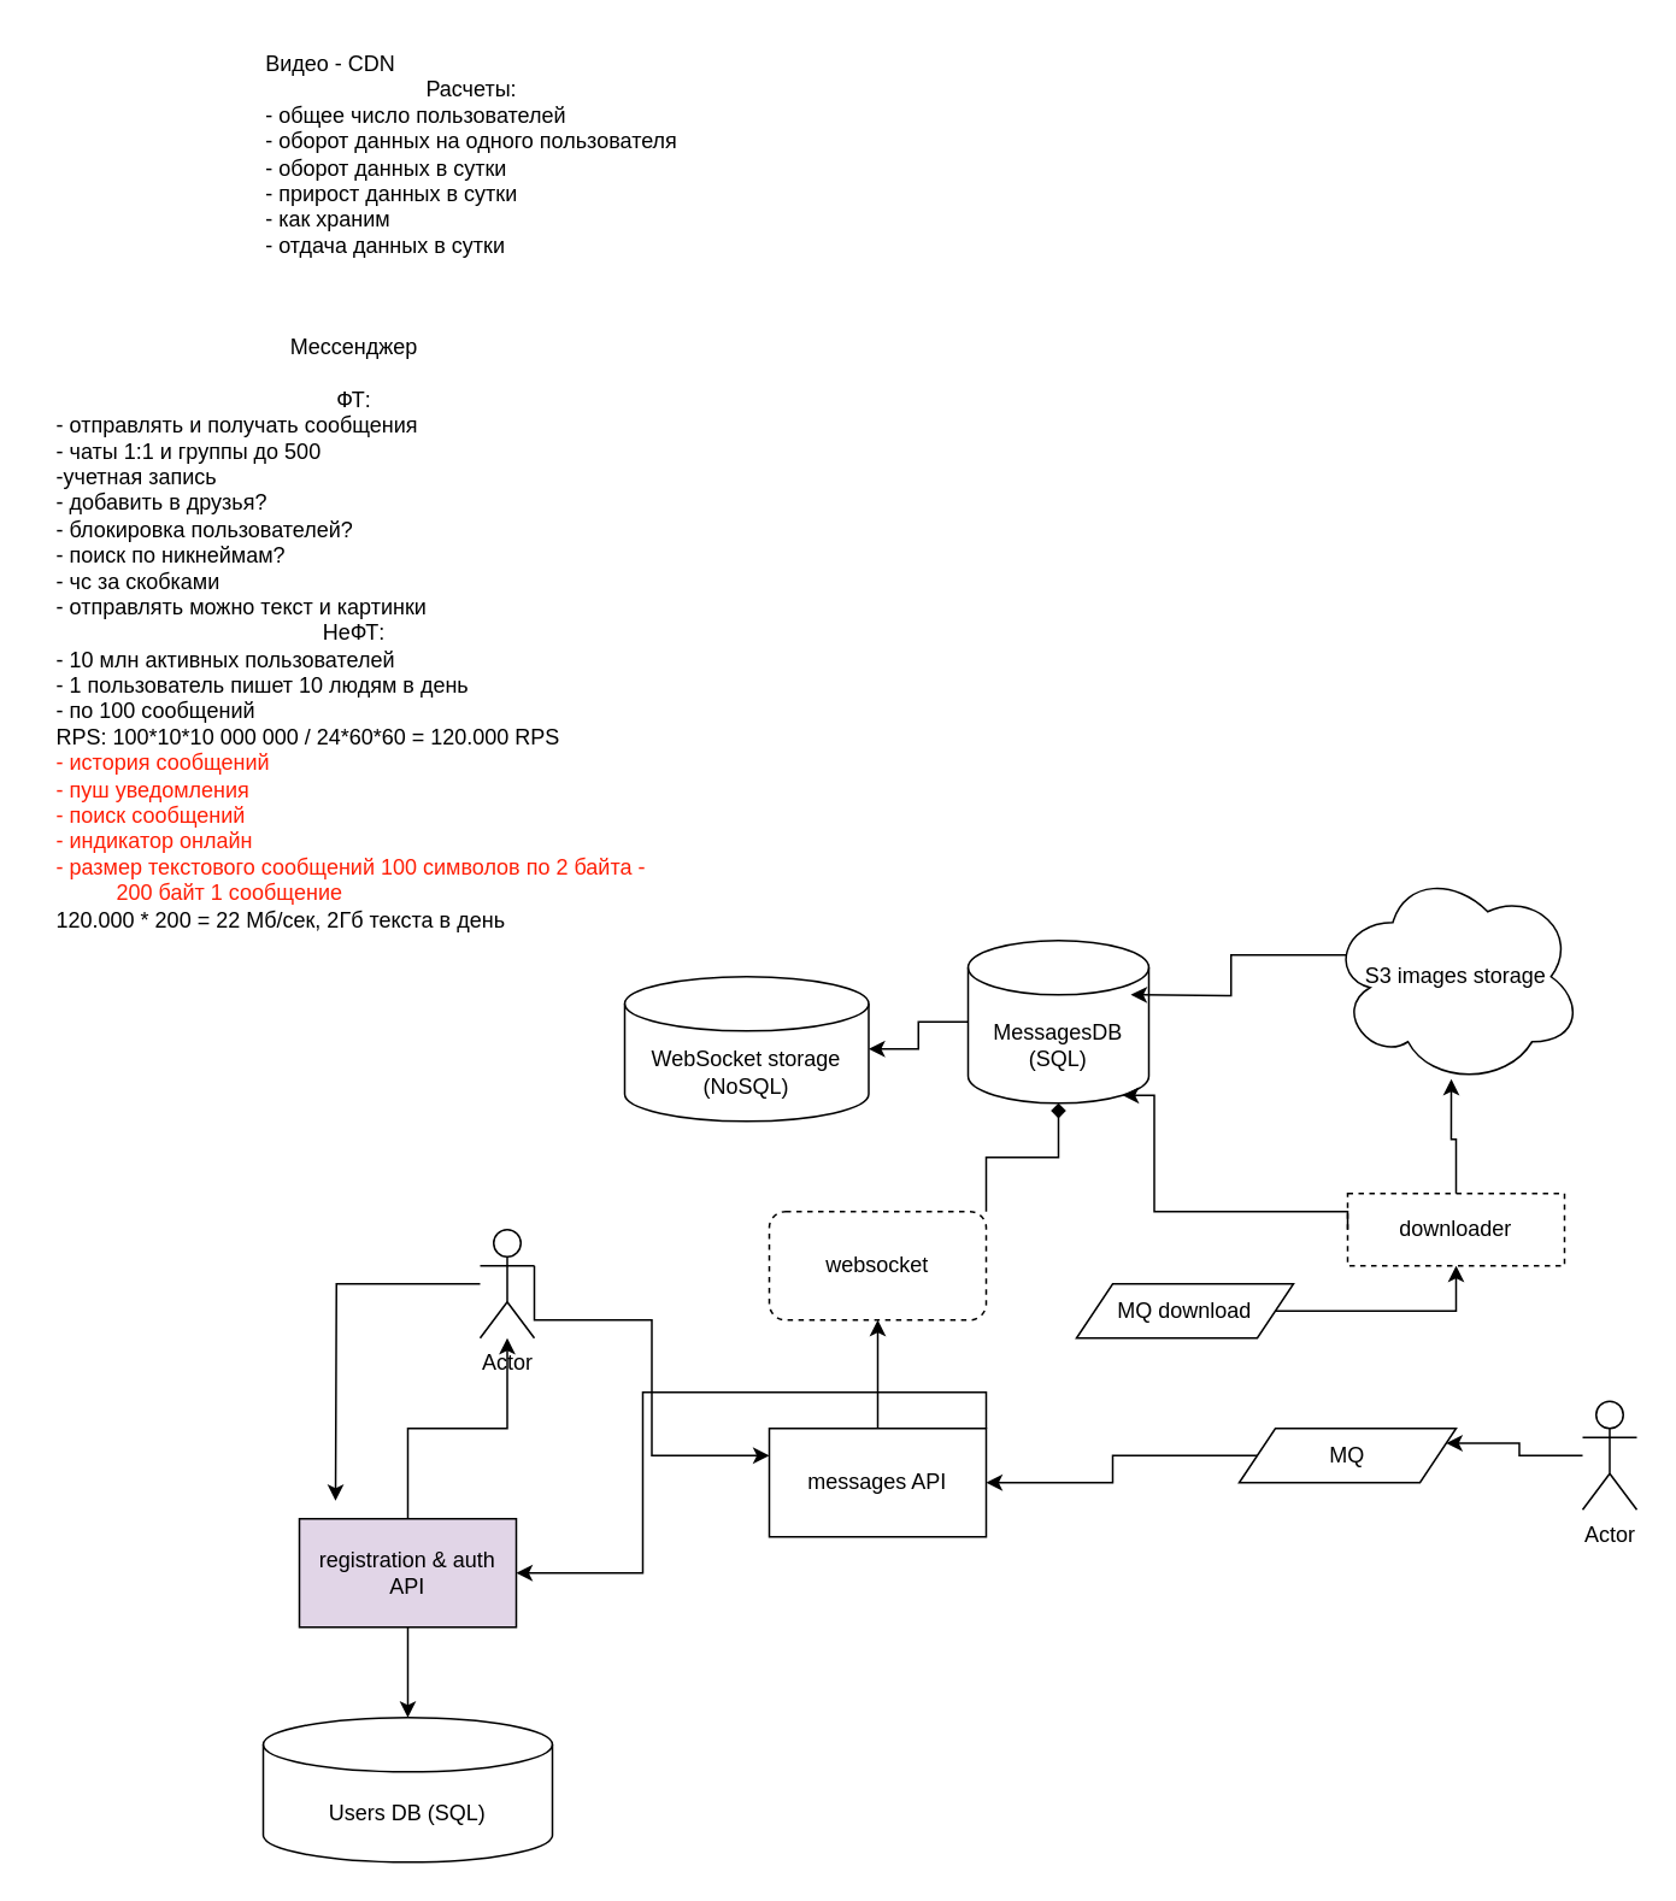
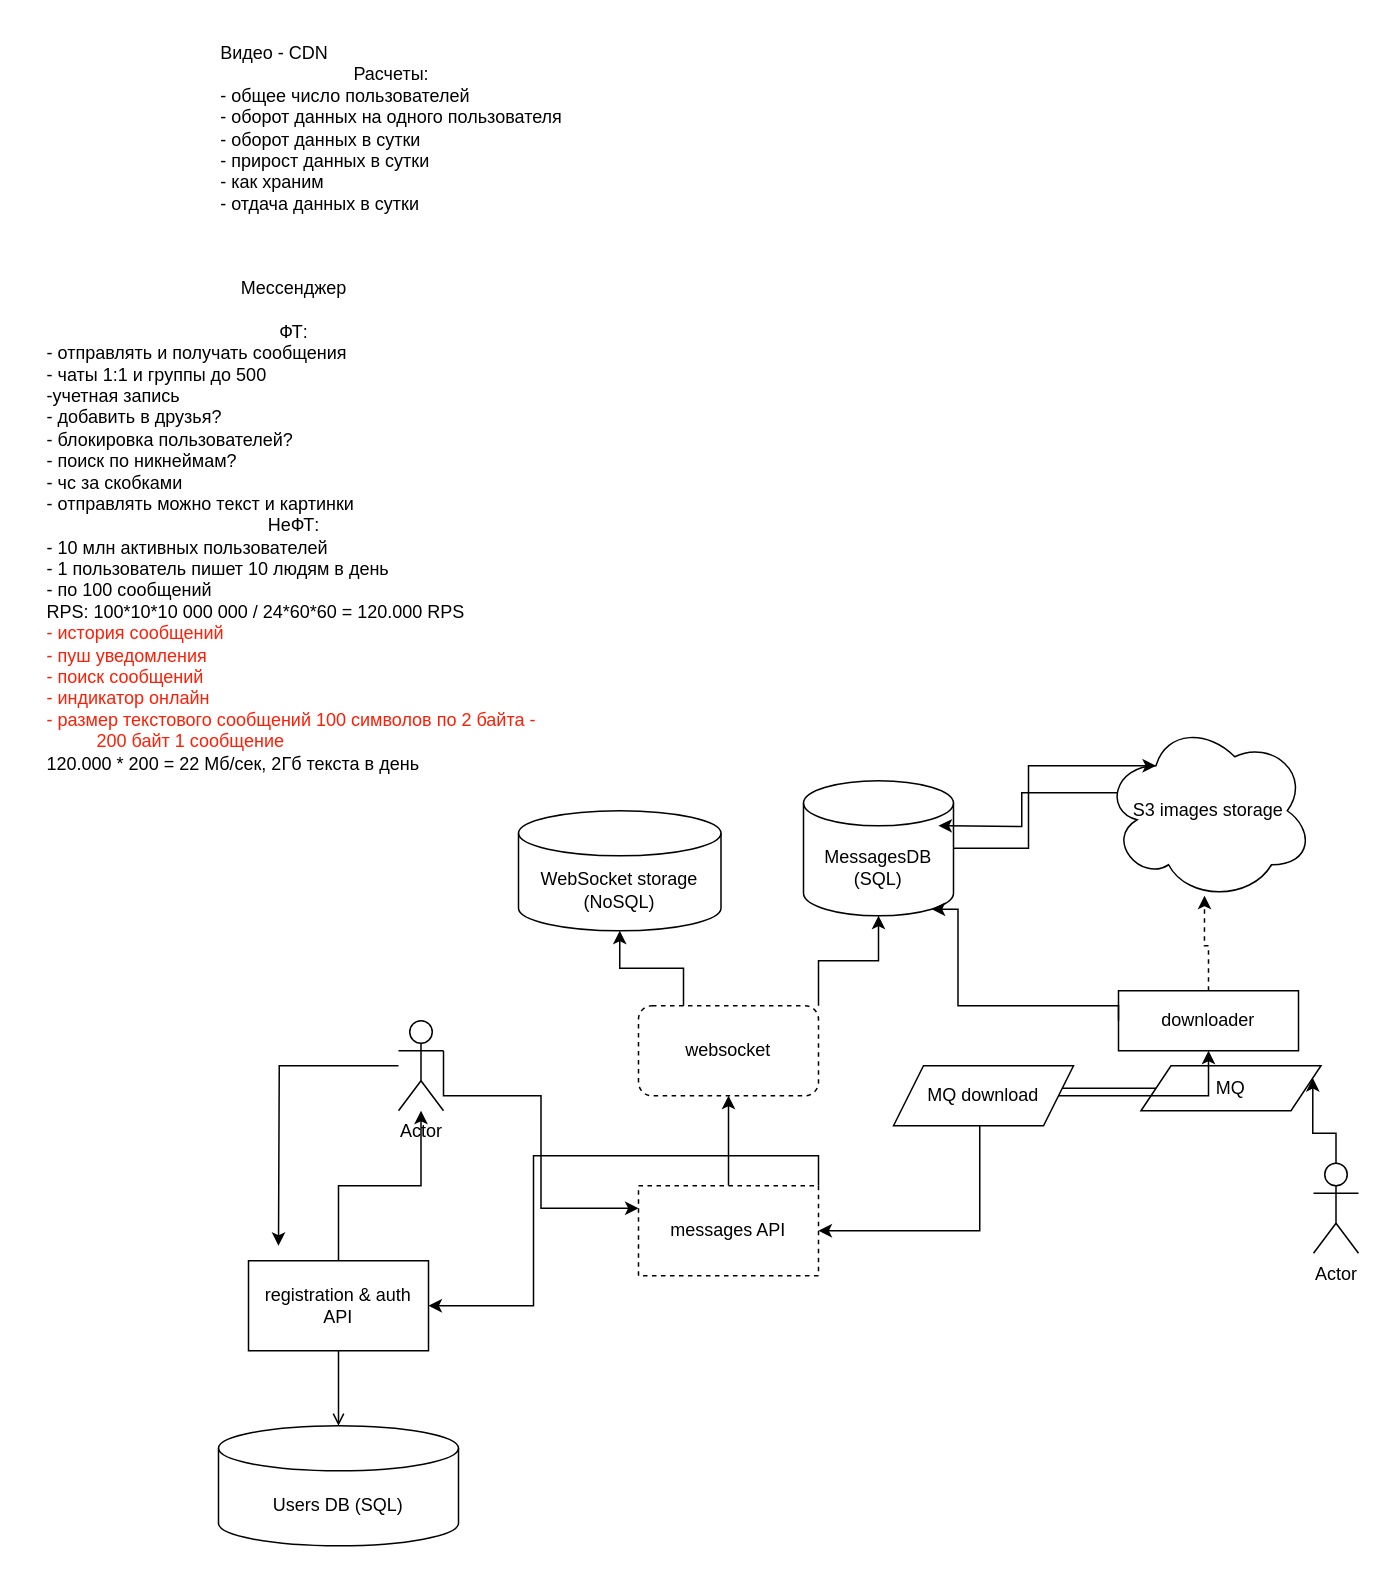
  <mxCell id="0" />
  <mxCell id="1" parent="0" />
  <mxCell id="2" value="&lt;div style=&quot;text-align: left;&quot;&gt;&lt;span style=&quot;background-color: initial;&quot;&gt;Видео - CDN&lt;/span&gt;&lt;/div&gt;&lt;div&gt;Расчеты:&lt;/div&gt;&lt;div style=&quot;text-align: left;&quot;&gt;- общее число пользователей&lt;/div&gt;&lt;div style=&quot;text-align: left;&quot;&gt;- оборот данных на одного пользователя&lt;/div&gt;&lt;div style=&quot;text-align: left;&quot;&gt;- оборот данных в сутки&lt;/div&gt;&lt;div style=&quot;text-align: left;&quot;&gt;- прирост данных в сутки&lt;/div&gt;&lt;div style=&quot;text-align: left;&quot;&gt;- как храним&lt;/div&gt;&lt;div style=&quot;text-align: left;&quot;&gt;- отдача данных в сутки&lt;/div&gt;" style="text;html=1;align=center;verticalAlign=middle;resizable=0;points=[];autosize=1;strokeColor=none;fillColor=none;" vertex="1" parent="1"><mxGeometry x="135" y="20" width="250" height="130" as="geometry" /></mxCell>
  <mxCell id="3" value="Мессенджер&lt;div&gt;&lt;br&gt;&lt;div&gt;ФТ:&lt;/div&gt;&lt;div style=&quot;text-align: left;&quot;&gt;- отправлять и получать сообщения&lt;/div&gt;&lt;div style=&quot;text-align: left;&quot;&gt;- чаты 1:1 и группы до 500&lt;/div&gt;&lt;div style=&quot;text-align: left;&quot;&gt;-учетная запись&lt;/div&gt;&lt;div style=&quot;text-align: left;&quot;&gt;- добавить в друзья?&lt;/div&gt;&lt;div style=&quot;text-align: left;&quot;&gt;- блокировка пользователей?&lt;/div&gt;&lt;div style=&quot;text-align: left;&quot;&gt;- поиск по никнеймам?&lt;/div&gt;&lt;div style=&quot;text-align: left;&quot;&gt;- чс за скобками&lt;/div&gt;&lt;div style=&quot;text-align: left;&quot;&gt;- отправлять можно текст и картинки&lt;/div&gt;&lt;div&gt;НеФТ:&lt;/div&gt;&lt;/div&gt;&lt;div style=&quot;text-align: left;&quot;&gt;- 10 млн активных пользователей&lt;/div&gt;&lt;div style=&quot;text-align: left;&quot;&gt;- 1 пользователь пишет 10 людям в день&lt;/div&gt;&lt;div style=&quot;text-align: left;&quot;&gt;- по 100 сообщений&lt;/div&gt;&lt;div style=&quot;text-align: left;&quot;&gt;RPS: 100*10*10 000 000 / 24*60*60 = 120.000 RPS&lt;/div&gt;&lt;div style=&quot;text-align: left;&quot;&gt;&lt;font color=&quot;#ff1e05&quot;&gt;- история сообщений&lt;/font&gt;&lt;/div&gt;&lt;div style=&quot;text-align: left;&quot;&gt;&lt;font color=&quot;#ff1e05&quot;&gt;- пуш уведомления&lt;/font&gt;&lt;/div&gt;&lt;div style=&quot;text-align: left;&quot;&gt;&lt;font color=&quot;#ff1e05&quot;&gt;- поиск сообщений&lt;/font&gt;&lt;/div&gt;&lt;div style=&quot;text-align: left;&quot;&gt;&lt;font color=&quot;#ff1e05&quot;&gt;- индикатор онлайн&lt;/font&gt;&lt;/div&gt;&lt;div style=&quot;text-align: left;&quot;&gt;&lt;font color=&quot;#ff1e05&quot;&gt;- размер текстового сообщений 100 символов по 2 байта -&amp;nbsp;&lt;/font&gt;&lt;/div&gt;&lt;div style=&quot;text-align: left;&quot;&gt;&lt;font color=&quot;#ff1e05&quot;&gt;&amp;nbsp; &amp;nbsp; &amp;nbsp; &amp;nbsp; &amp;nbsp; 200 байт 1 сообщение&lt;/font&gt;&lt;/div&gt;&lt;div style=&quot;text-align: left;&quot;&gt;120.000 * 200 = 22 Мб/сек, 2Гб текста в день&lt;/div&gt;" style="text;html=1;align=center;verticalAlign=middle;resizable=0;points=[];autosize=1;strokeColor=none;fillColor=none;" vertex="1" parent="1"><mxGeometry x="20" y="180" width="350" height="340" as="geometry" /></mxCell>
  <mxCell id="4" style="edgeStyle=orthogonalEdgeStyle;rounded=0;orthogonalLoop=1;jettySize=auto;html=1;exitX=1;exitY=0.333;exitDx=0;exitDy=0;exitPerimeter=0;entryX=0;entryY=0.25;entryDx=0;entryDy=0;" edge="1" parent="1" source="6" target="11"><mxGeometry relative="1" as="geometry"><Array as="points"><mxPoint x="295" y="730" /><mxPoint x="360" y="730" /><mxPoint x="360" y="805" /></Array></mxGeometry></mxCell>
  <mxCell id="5" style="edgeStyle=orthogonalEdgeStyle;rounded=0;orthogonalLoop=1;jettySize=auto;html=1;" edge="1" parent="1" source="6"><mxGeometry relative="1" as="geometry"><mxPoint x="185" y="830" as="targetPoint" /></mxGeometry></mxCell>
  <mxCell id="6" value="Actor" style="shape=umlActor;verticalLabelPosition=bottom;verticalAlign=top;html=1;outlineConnect=0;" vertex="1" parent="1"><mxGeometry x="265" y="680" width="30" height="60" as="geometry" /></mxCell>
  <mxCell id="7" style="edgeStyle=orthogonalEdgeStyle;rounded=0;orthogonalLoop=1;jettySize=auto;html=1;entryX=1;entryY=0.25;entryDx=0;entryDy=0;" edge="1" parent="1" source="8" target="24"><mxGeometry relative="1" as="geometry" /></mxCell>
  <mxCell id="8" value="Actor" style="shape=umlActor;verticalLabelPosition=bottom;verticalAlign=top;html=1;outlineConnect=0;" vertex="1" parent="1"><mxGeometry x="875" y="775" width="30" height="60" as="geometry" /></mxCell>
  <mxCell id="9" style="edgeStyle=orthogonalEdgeStyle;rounded=0;orthogonalLoop=1;jettySize=auto;html=1;exitX=0.5;exitY=0;exitDx=0;exitDy=0;entryX=0.5;entryY=1;entryDx=0;entryDy=0;" edge="1" parent="1" source="11" target="12"><mxGeometry relative="1" as="geometry" /></mxCell>
  <mxCell id="10" style="edgeStyle=orthogonalEdgeStyle;rounded=0;orthogonalLoop=1;jettySize=auto;html=1;exitX=1;exitY=0;exitDx=0;exitDy=0;" edge="1" parent="1" source="11" target="14"><mxGeometry relative="1" as="geometry" /></mxCell>
- <mxCell id="11" value="messages API" style="whiteSpace=wrap;html=1;" vertex="1" parent="1"><mxGeometry x="425" y="790" width="120" height="60" as="geometry" /></mxCell>
+ <mxCell id="11" value="messages API" style="whiteSpace=wrap;html=1;dashed=1;" vertex="1" parent="1"><mxGeometry x="425" y="790" width="120" height="60" as="geometry" /></mxCell>
  <mxCell id="12" value="websocket" style="rounded=1;whiteSpace=wrap;html=1;dashed=1;" vertex="1" parent="1"><mxGeometry x="425" y="670" width="120" height="60" as="geometry" /></mxCell>
  <mxCell id="13" style="edgeStyle=orthogonalEdgeStyle;rounded=0;orthogonalLoop=1;jettySize=auto;html=1;exitX=0.5;exitY=0;exitDx=0;exitDy=0;" edge="1" parent="1" source="14" target="6"><mxGeometry relative="1" as="geometry" /></mxCell>
- <mxCell id="14" value="registration &amp;amp; auth API" style="rounded=0;whiteSpace=wrap;html=1;fillColor=#e1d5e7;" vertex="1" parent="1"><mxGeometry x="165" y="840" width="120" height="60" as="geometry" /></mxCell>
+ <mxCell id="14" value="registration &amp;amp; auth API" style="rounded=0;whiteSpace=wrap;html=1;" vertex="1" parent="1"><mxGeometry x="165" y="840" width="120" height="60" as="geometry" /></mxCell>
  <mxCell id="15" value="Users DB (SQL)" style="shape=cylinder3;whiteSpace=wrap;html=1;boundedLbl=1;backgroundOutline=1;size=15;" vertex="1" parent="1"><mxGeometry x="145" y="950" width="160" height="80" as="geometry" /></mxCell>
- <mxCell id="16" style="edgeStyle=orthogonalEdgeStyle;rounded=0;orthogonalLoop=1;jettySize=auto;html=1;exitX=0.5;exitY=1;exitDx=0;exitDy=0;entryX=0.5;entryY=0;entryDx=0;entryDy=0;entryPerimeter=0;" edge="1" parent="1" source="14" target="15"><mxGeometry relative="1" as="geometry" /></mxCell>
+ <mxCell id="16" style="edgeStyle=orthogonalEdgeStyle;rounded=0;orthogonalLoop=1;jettySize=auto;html=1;exitX=0.5;exitY=1;exitDx=0;exitDy=0;entryX=0.5;entryY=0;entryDx=0;entryDy=0;entryPerimeter=0;endArrow=open;" edge="1" parent="1" source="14" target="15"><mxGeometry relative="1" as="geometry" /></mxCell>
  <mxCell id="17" value="WebSocket storage (NoSQL)" style="shape=cylinder3;whiteSpace=wrap;html=1;boundedLbl=1;backgroundOutline=1;size=15;" vertex="1" parent="1"><mxGeometry x="345" y="540" width="135" height="80" as="geometry" /></mxCell>
+ <mxCell id="18" style="edgeStyle=orthogonalEdgeStyle;rounded=0;orthogonalLoop=1;jettySize=auto;html=1;exitX=0.25;exitY=0;exitDx=0;exitDy=0;entryX=0.5;entryY=1;entryDx=0;entryDy=0;entryPerimeter=0;" edge="1" parent="1" source="12" target="17"><mxGeometry relative="1" as="geometry" /></mxCell>
  <mxCell id="19" value="MessagesDB (SQL)" style="shape=cylinder3;whiteSpace=wrap;html=1;boundedLbl=1;backgroundOutline=1;size=15;" vertex="1" parent="1"><mxGeometry x="535" y="520" width="100" height="90" as="geometry" /></mxCell>
  <mxCell id="20" style="edgeStyle=orthogonalEdgeStyle;rounded=0;orthogonalLoop=1;jettySize=auto;html=1;exitX=0.07;exitY=0.4;exitDx=0;exitDy=0;exitPerimeter=0;" edge="1" parent="1" source="21"><mxGeometry relative="1" as="geometry"><mxPoint x="625" y="550" as="targetPoint" /></mxGeometry></mxCell>
  <mxCell id="21" value="S3 images storage" style="ellipse;shape=cloud;whiteSpace=wrap;html=1;" vertex="1" parent="1"><mxGeometry x="735" y="480" width="140" height="120" as="geometry" /></mxCell>
- <mxCell id="22" style="edgeStyle=orthogonalEdgeStyle;rounded=0;orthogonalLoop=1;jettySize=auto;html=1;exitX=1;exitY=0;exitDx=0;exitDy=0;entryX=0.5;entryY=1;entryDx=0;entryDy=0;entryPerimeter=0;endArrow=diamond;" edge="1" parent="1" source="12" target="19"><mxGeometry relative="1" as="geometry" /></mxCell>
+ <mxCell id="22" style="edgeStyle=orthogonalEdgeStyle;rounded=0;orthogonalLoop=1;jettySize=auto;html=1;exitX=1;exitY=0;exitDx=0;exitDy=0;entryX=0.5;entryY=1;entryDx=0;entryDy=0;entryPerimeter=0;" edge="1" parent="1" source="12" target="19"><mxGeometry relative="1" as="geometry" /></mxCell>
  <mxCell id="23" style="edgeStyle=orthogonalEdgeStyle;rounded=0;orthogonalLoop=1;jettySize=auto;html=1;exitX=0;exitY=0.5;exitDx=0;exitDy=0;entryX=1;entryY=0.5;entryDx=0;entryDy=0;" edge="1" parent="1" source="24" target="11"><mxGeometry relative="1" as="geometry" /></mxCell>
- <mxCell id="24" value="MQ" style="shape=parallelogram;perimeter=parallelogramPerimeter;whiteSpace=wrap;html=1;fixedSize=1;" vertex="1" parent="1"><mxGeometry x="685" y="790" width="120" height="30" as="geometry" /></mxCell>
+ <mxCell id="24" value="MQ" style="shape=parallelogram;perimeter=parallelogramPerimeter;whiteSpace=wrap;html=1;fixedSize=1;" vertex="1" parent="1"><mxGeometry x="760" y="710" width="120" height="30" as="geometry" /></mxCell>
  <mxCell id="25" style="edgeStyle=orthogonalEdgeStyle;rounded=0;orthogonalLoop=1;jettySize=auto;html=1;exitX=1;exitY=0.5;exitDx=0;exitDy=0;" edge="1" parent="1" source="26" target="27"><mxGeometry relative="1" as="geometry" /></mxCell>
- <mxCell id="26" value="MQ download" style="shape=parallelogram;perimeter=parallelogramPerimeter;whiteSpace=wrap;html=1;fixedSize=1;" vertex="1" parent="1"><mxGeometry x="595" y="710" width="120" height="30" as="geometry" /></mxCell>
- <mxCell id="27" value="downloader" style="whiteSpace=wrap;html=1;dashed=1;" vertex="1" parent="1"><mxGeometry x="745" y="660" width="120" height="40" as="geometry" /></mxCell>
- <mxCell id="28" style="edgeStyle=orthogonalEdgeStyle;rounded=0;orthogonalLoop=1;jettySize=auto;html=1;exitX=0.5;exitY=0;exitDx=0;exitDy=0;entryX=0.481;entryY=0.972;entryDx=0;entryDy=0;entryPerimeter=0;" edge="1" parent="1" source="27" target="21"><mxGeometry relative="1" as="geometry" /></mxCell>
+ <mxCell id="26" value="MQ download" style="shape=parallelogram;perimeter=parallelogramPerimeter;whiteSpace=wrap;html=1;fixedSize=1;" vertex="1" parent="1"><mxGeometry x="595" y="710" width="120" height="40" as="geometry" /></mxCell>
+ <mxCell id="27" value="downloader" style="whiteSpace=wrap;html=1;" vertex="1" parent="1"><mxGeometry x="745" y="660" width="120" height="40" as="geometry" /></mxCell>
+ <mxCell id="28" style="edgeStyle=orthogonalEdgeStyle;rounded=0;orthogonalLoop=1;jettySize=auto;html=1;exitX=0.5;exitY=0;exitDx=0;exitDy=0;entryX=0.481;entryY=0.972;entryDx=0;entryDy=0;entryPerimeter=0;dashed=1;" edge="1" parent="1" source="27" target="21"><mxGeometry relative="1" as="geometry" /></mxCell>
  <mxCell id="29" style="edgeStyle=orthogonalEdgeStyle;rounded=0;orthogonalLoop=1;jettySize=auto;html=1;exitX=0;exitY=0.5;exitDx=0;exitDy=0;entryX=0.855;entryY=1;entryDx=0;entryDy=-4.35;entryPerimeter=0;" edge="1" parent="1" source="27" target="19"><mxGeometry relative="1" as="geometry"><Array as="points"><mxPoint x="745" y="670" /><mxPoint x="638" y="670" /></Array></mxGeometry></mxCell>
- <mxCell id="30" style="edgeStyle=orthogonalEdgeStyle;rounded=0;orthogonalLoop=1;jettySize=auto;html=1;" edge="1" parent="1" source="19" target="17"><mxGeometry relative="1" as="geometry" /></mxCell>
+ <mxCell id="30" style="edgeStyle=orthogonalEdgeStyle;rounded=0;orthogonalLoop=1;jettySize=auto;html=1;entryX=0.25;entryY=0.25;entryDx=0;entryDy=0;entryPerimeter=0;" edge="1" parent="1" source="19" target="21"><mxGeometry relative="1" as="geometry" /></mxCell>
